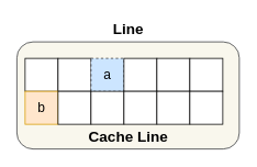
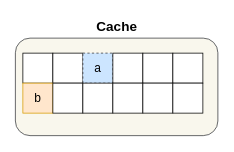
  <mxCell id="0" />
  <mxCell id="1" parent="0" />
  <mxCell id="2" value="" style="rounded=1;whiteSpace=wrap;html=1;fontSize=18;fillColor=#f9f7ed;strokeColor=#36393d;" vertex="1" parent="1"><mxGeometry x="20" y="50" width="270" height="130" as="geometry" /></mxCell>
  <mxCell id="3" value="" style="rounded=0;whiteSpace=wrap;html=1;fontSize=16;" vertex="1" parent="1"><mxGeometry x="30" y="70" width="40" height="40" as="geometry" /></mxCell>
  <mxCell id="4" value="" style="rounded=0;whiteSpace=wrap;html=1;fontSize=16;" vertex="1" parent="1"><mxGeometry x="70" y="70" width="40" height="40" as="geometry" /></mxCell>
  <mxCell id="5" value="&lt;font style=&quot;font-size: 16px&quot;&gt;a&lt;/font&gt;" style="rounded=0;whiteSpace=wrap;html=1;fillColor=#cce5ff;strokeColor=#36393d;dashed=1;" vertex="1" parent="1"><mxGeometry x="110" y="70" width="40" height="40" as="geometry" /></mxCell>
  <mxCell id="6" value="" style="rounded=0;whiteSpace=wrap;html=1;" vertex="1" parent="1"><mxGeometry x="150" y="70" width="40" height="40" as="geometry" /></mxCell>
  <mxCell id="7" value="" style="rounded=0;whiteSpace=wrap;html=1;" vertex="1" parent="1"><mxGeometry x="190" y="70" width="40" height="40" as="geometry" /></mxCell>
  <mxCell id="8" value="" style="rounded=0;whiteSpace=wrap;html=1;" vertex="1" parent="1"><mxGeometry x="230" y="70" width="40" height="40" as="geometry" /></mxCell>
- <mxCell id="9" value="Cache Line" style="text;html=1;align=center;verticalAlign=middle;resizable=0;points=[];autosize=1;fontSize=18;fontStyle=1" vertex="1" parent="1"><mxGeometry x="100" y="150" width="110" height="30" as="geometry" /></mxCell>
- <mxCell id="10" value="Line" style="text;html=1;align=center;verticalAlign=middle;resizable=0;points=[];autosize=1;fontSize=18;fontStyle=1" vertex="1" parent="1"><mxGeometry x="120" y="20" width="70" height="30" as="geometry" /></mxCell>
+ <mxCell id="10" value="Cache" style="text;html=1;align=center;verticalAlign=middle;resizable=0;points=[];autosize=1;fontSize=18;fontStyle=1" vertex="1" parent="1"><mxGeometry x="120" y="20" width="70" height="30" as="geometry" /></mxCell>
  <mxCell id="11" value="b" style="rounded=0;whiteSpace=wrap;html=1;fillColor=#ffe6cc;strokeColor=#d79b00;fontSize=16;" vertex="1" parent="1"><mxGeometry x="30" y="110" width="40" height="40" as="geometry" /></mxCell>
  <mxCell id="12" value="" style="rounded=0;whiteSpace=wrap;html=1;fontSize=16;" vertex="1" parent="1"><mxGeometry x="70" y="110" width="40" height="40" as="geometry" /></mxCell>
  <mxCell id="13" value="" style="rounded=0;whiteSpace=wrap;html=1;" vertex="1" parent="1"><mxGeometry x="110" y="110" width="40" height="40" as="geometry" /></mxCell>
  <mxCell id="14" value="" style="rounded=0;whiteSpace=wrap;html=1;" vertex="1" parent="1"><mxGeometry x="150" y="110" width="40" height="40" as="geometry" /></mxCell>
  <mxCell id="15" value="" style="rounded=0;whiteSpace=wrap;html=1;" vertex="1" parent="1"><mxGeometry x="190" y="110" width="40" height="40" as="geometry" /></mxCell>
  <mxCell id="16" value="" style="rounded=0;whiteSpace=wrap;html=1;" vertex="1" parent="1"><mxGeometry x="230" y="110" width="40" height="40" as="geometry" /></mxCell>
